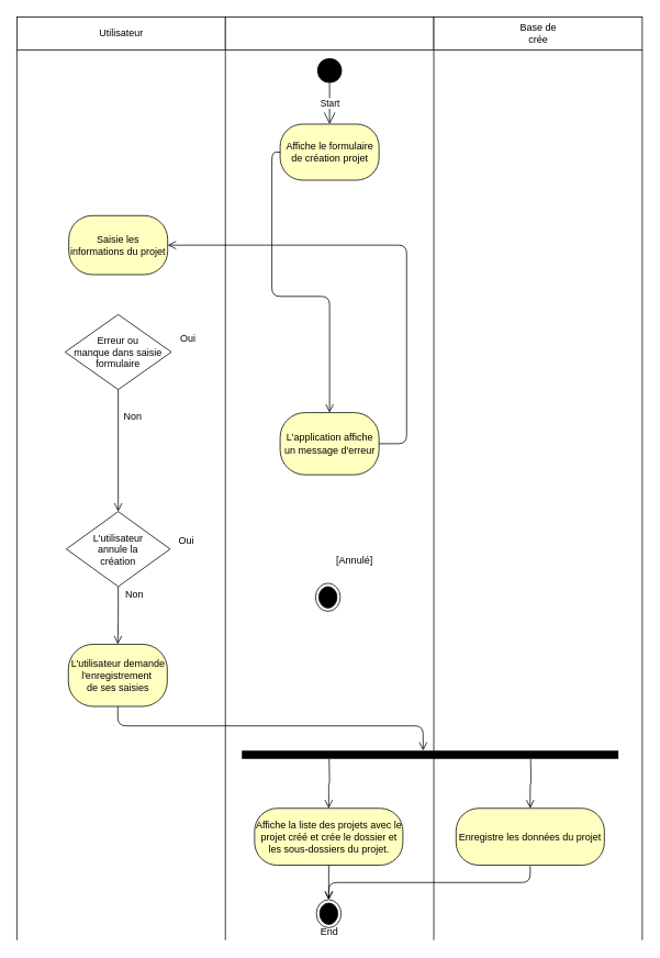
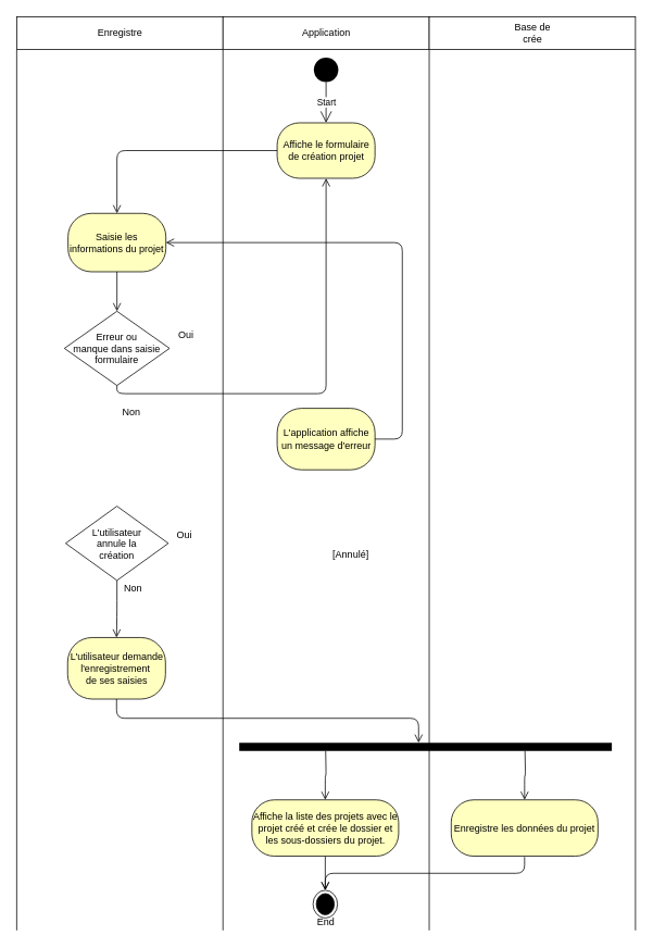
  <mxCell id="0" />
  <mxCell id="1" parent="0" />
  <mxCell id="2" value="" style="group" vertex="1" connectable="0" parent="1"><mxGeometry x="20" y="20" width="730" height="1120" as="geometry" /></mxCell>
  <mxCell id="3" value="" style="group" vertex="1" connectable="0" parent="2"><mxGeometry width="253" height="1120" as="geometry" /></mxCell>
  <mxCell id="4" value="" style="rounded=0;whiteSpace=wrap;html=1;" vertex="1" parent="3"><mxGeometry width="253" height="40" as="geometry" /></mxCell>
  <mxCell id="5" value="" style="endArrow=none;html=1;entryX=1;entryY=1;entryDx=0;entryDy=0;" edge="1" parent="3"><mxGeometry width="50" height="50" relative="1" as="geometry"><mxPoint y="1120" as="sourcePoint" /><mxPoint y="40" as="targetPoint" /></mxGeometry></mxCell>
  <mxCell id="6" value="" style="endArrow=none;html=1;entryX=1;entryY=1;entryDx=0;entryDy=0;" edge="1" parent="2" target="4"><mxGeometry width="50" height="50" relative="1" as="geometry"><mxPoint x="253" y="1120" as="sourcePoint" /><mxPoint x="263" y="80" as="targetPoint" /></mxGeometry></mxCell>
- <mxCell id="7" value="Utilisateur" style="text;html=1;strokeColor=none;fillColor=none;align=center;verticalAlign=middle;whiteSpace=wrap;rounded=0;" vertex="1" parent="2"><mxGeometry x="91.5" y="10" width="70" height="20" as="geometry" /></mxCell>
+ <mxCell id="7" value="Enregistre" style="text;html=1;strokeColor=none;fillColor=none;align=center;verticalAlign=middle;whiteSpace=wrap;rounded=0;" vertex="1" parent="2"><mxGeometry x="91.5" y="10" width="70" height="20" as="geometry" /></mxCell>
  <mxCell id="8" value="" style="group" parent="2" vertex="1" connectable="0"><mxGeometry x="61.5" y="740" width="121" height="140" as="geometry" /></mxCell>
  <mxCell id="9" value="" style="group" parent="8" vertex="1" connectable="0"><mxGeometry x="1" width="120" height="140" as="geometry" /></mxCell>
  <mxCell id="10" value="L'utilisateur demande l'enregistrement&amp;nbsp;&lt;br&gt;de ses saisies" style="rounded=1;whiteSpace=wrap;html=1;arcSize=40;fontColor=#000000;fillColor=#ffffc0;strokeColor=#000000;" parent="9" vertex="1"><mxGeometry y="21" width="120" height="75.39" as="geometry" /></mxCell>
  <mxCell id="11" value="Erreur ou&#10; manque dans saisie &#10;formulaire" style="rhombus;" parent="2" vertex="1"><mxGeometry x="58.5" y="361" width="129" height="91" as="geometry" /></mxCell>
  <mxCell id="12" value="Saisie les informations du projet" style="rounded=1;whiteSpace=wrap;html=1;arcSize=40;fontColor=#000000;fillColor=#ffffc0;strokeColor=#000000;" parent="2" vertex="1"><mxGeometry x="63" y="240.999" width="120" height="71.58" as="geometry" /></mxCell>
- <mxCell id="14" value="" style="edgeStyle=orthogonalEdgeStyle;html=1;verticalAlign=bottom;endArrow=open;endSize=8;strokeColor=#000000;exitX=0.5;exitY=1;exitDx=0;exitDy=0;" edge="1" parent="2" source="11" target="15"><mxGeometry relative="1" as="geometry"><mxPoint x="127" y="510" as="targetPoint" /><mxPoint x="136" y="351.579" as="sourcePoint" /></mxGeometry></mxCell>
+ <mxCell id="13" value="" style="edgeStyle=orthogonalEdgeStyle;html=1;verticalAlign=bottom;endArrow=open;endSize=8;strokeColor=#000000;exitX=0.5;exitY=1;exitDx=0;exitDy=0;" edge="1" parent="2" source="12" target="11"><mxGeometry relative="1" as="geometry"><mxPoint x="123.5" y="503" as="targetPoint" /><mxPoint x="142.5" y="179.42" as="sourcePoint" /></mxGeometry></mxCell>
+ <mxCell id="14" value="" style="edgeStyle=orthogonalEdgeStyle;html=1;verticalAlign=bottom;endArrow=open;endSize=8;strokeColor=#000000;exitX=0.5;exitY=1;exitDx=0;exitDy=0;" edge="1" parent="2" source="11" target="38"><mxGeometry relative="1" as="geometry"><mxPoint x="127" y="510" as="targetPoint" /><mxPoint x="136" y="351.579" as="sourcePoint" /></mxGeometry></mxCell>
  <mxCell id="15" value="L'utilisateur&#10;annule la &#10;création" style="rhombus;" vertex="1" parent="2"><mxGeometry x="60" y="600" width="126" height="91" as="geometry" /></mxCell>
  <mxCell id="16" value="" style="edgeStyle=orthogonalEdgeStyle;html=1;verticalAlign=bottom;endArrow=open;endSize=8;strokeColor=#000000;exitX=0.5;exitY=1;exitDx=0;exitDy=0;entryX=0.5;entryY=0;entryDx=0;entryDy=0;" edge="1" parent="2" source="15" target="10"><mxGeometry relative="1" as="geometry"><mxPoint x="121.5" y="741" as="targetPoint" /><mxPoint x="130.5" y="582.579" as="sourcePoint" /></mxGeometry></mxCell>
  <mxCell id="17" value="Oui" style="text;html=1;strokeColor=none;fillColor=none;align=center;verticalAlign=middle;whiteSpace=wrap;rounded=0;" vertex="1" parent="2"><mxGeometry x="187.5" y="380" width="40" height="20" as="geometry" /></mxCell>
  <mxCell id="18" value="Non" style="text;html=1;strokeColor=none;fillColor=none;align=center;verticalAlign=middle;whiteSpace=wrap;rounded=0;" vertex="1" parent="2"><mxGeometry x="121" y="470" width="40" height="30" as="geometry" /></mxCell>
  <mxCell id="19" value="Non" style="text;html=1;strokeColor=none;fillColor=none;align=center;verticalAlign=middle;whiteSpace=wrap;rounded=0;" vertex="1" parent="2"><mxGeometry x="123" y="691" width="40" height="20" as="geometry" /></mxCell>
  <mxCell id="20" value="Oui" style="text;html=1;strokeColor=none;fillColor=none;align=center;verticalAlign=middle;whiteSpace=wrap;rounded=0;" vertex="1" parent="2"><mxGeometry x="186" y="625" width="40" height="20" as="geometry" /></mxCell>
  <mxCell id="21" value="" style="ellipse;html=1;shape=endState;fillColor=#000000;strokeColor=#000000;" parent="2" vertex="1"><mxGeometry x="363.5" y="1070.867" width="30" height="34" as="geometry" /></mxCell>
  <mxCell id="22" value="" style="edgeStyle=orthogonalEdgeStyle;html=1;verticalAlign=bottom;endArrow=open;endSize=8;strokeColor=#000000;" parent="2" source="27" target="21" edge="1"><mxGeometry relative="1" as="geometry"><mxPoint x="379.5" y="1091" as="targetPoint" /></mxGeometry></mxCell>
  <mxCell id="23" value="" style="edgeStyle=orthogonalEdgeStyle;html=1;verticalAlign=bottom;endArrow=open;endSize=8;strokeColor=#000000;" parent="2" source="10" edge="1"><mxGeometry relative="1" as="geometry"><mxPoint x="493" y="890" as="targetPoint" /><Array as="points"><mxPoint x="123" y="860" /><mxPoint x="493" y="860" /></Array></mxGeometry></mxCell>
  <mxCell id="24" value="" style="line;strokeWidth=10;fillColor=none;align=left;verticalAlign=middle;spacingTop=-1;spacingLeft=3;spacingRight=3;rotatable=0;labelPosition=right;points=[];portConstraint=eastwest;" vertex="1" parent="2"><mxGeometry x="273" y="891" width="457" height="8" as="geometry" /></mxCell>
  <mxCell id="25" value="" style="group" vertex="1" connectable="0" parent="2"><mxGeometry x="288.5" y="900" width="180" height="129" as="geometry" /></mxCell>
  <mxCell id="26" value="" style="edgeStyle=orthogonalEdgeStyle;html=1;verticalAlign=bottom;endArrow=open;endSize=8;strokeColor=#000000;entryX=0.5;entryY=0;entryDx=0;entryDy=0;" edge="1" parent="25" target="27"><mxGeometry relative="1" as="geometry"><mxPoint x="90.5" y="40" as="targetPoint" /><mxPoint x="90.5" as="sourcePoint" /></mxGeometry></mxCell>
  <mxCell id="27" value="Affiche la liste des projets avec le projet créé et crée le dossier et les sous-dossiers du projet." style="rounded=1;whiteSpace=wrap;html=1;arcSize=40;fontColor=#000000;fillColor=#ffffc0;strokeColor=#000000;" parent="25" vertex="1"><mxGeometry y="60" width="180" height="69" as="geometry" /></mxCell>
  <mxCell id="28" value="" style="group" vertex="1" connectable="0" parent="2"><mxGeometry x="533" y="900" width="180" height="129" as="geometry" /></mxCell>
  <mxCell id="29" value="" style="edgeStyle=orthogonalEdgeStyle;html=1;verticalAlign=bottom;endArrow=open;endSize=8;strokeColor=#000000;entryX=0.5;entryY=0;entryDx=0;entryDy=0;" edge="1" parent="28" target="30"><mxGeometry relative="1" as="geometry"><mxPoint x="90.5" y="40" as="targetPoint" /><mxPoint x="90.5" as="sourcePoint" /></mxGeometry></mxCell>
  <mxCell id="30" value="Enregistre les données du projet" style="rounded=1;whiteSpace=wrap;html=1;arcSize=40;fontColor=#000000;fillColor=#ffffc0;strokeColor=#000000;" vertex="1" parent="28"><mxGeometry y="60" width="180" height="69" as="geometry" /></mxCell>
  <mxCell id="31" value="End" style="text;html=1;align=center;verticalAlign=middle;resizable=0;points=[];autosize=1;" parent="2" vertex="1"><mxGeometry x="358.5" y="1099.997" width="40" height="20" as="geometry" /></mxCell>
  <mxCell id="32" value="" style="group" vertex="1" connectable="0" parent="1"><mxGeometry x="273" y="20" width="253" height="740" as="geometry" /></mxCell>
  <mxCell id="33" value="" style="rounded=0;whiteSpace=wrap;html=1;" vertex="1" parent="32"><mxGeometry width="253" height="40" as="geometry" /></mxCell>
  <mxCell id="34" value="" style="endArrow=none;html=1;entryX=1;entryY=1;entryDx=0;entryDy=0;" edge="1" parent="32" target="33"><mxGeometry width="50" height="50" relative="1" as="geometry"><mxPoint x="253" y="1120" as="sourcePoint" /><mxPoint x="263" y="80" as="targetPoint" /></mxGeometry></mxCell>
+ <mxCell id="35" value="Application" style="text;html=1;strokeColor=none;fillColor=none;align=center;verticalAlign=middle;whiteSpace=wrap;rounded=0;" vertex="1" parent="32"><mxGeometry x="91.5" y="10" width="70" height="20" as="geometry" /></mxCell>
  <mxCell id="36" value="" style="ellipse;fillColor=#000000;strokeColor=none;" parent="32" vertex="1"><mxGeometry x="111.5" y="50" width="30" height="30" as="geometry" /></mxCell>
  <mxCell id="37" value="Start" style="endArrow=open;endFill=1;endSize=12;html=1;exitX=0.5;exitY=1;exitDx=0;exitDy=0;" parent="32" edge="1"><mxGeometry width="160" relative="1" as="geometry"><mxPoint x="126.5" y="80" as="sourcePoint" /><mxPoint x="126.5" y="130" as="targetPoint" /></mxGeometry></mxCell>
  <mxCell id="38" value="Affiche le formulaire de création projet" style="rounded=1;whiteSpace=wrap;html=1;arcSize=40;fontColor=#000000;fillColor=#ffffc0;strokeColor=#000000;" vertex="1" parent="32"><mxGeometry x="66.5" y="130" width="120" height="68" as="geometry" /></mxCell>
  <mxCell id="39" value="L'application affiche un message d'erreur" style="rounded=1;whiteSpace=wrap;html=1;arcSize=40;fontColor=#000000;fillColor=#ffffc0;strokeColor=#000000;" vertex="1" parent="32"><mxGeometry x="66.5" y="480" width="120" height="75.39" as="geometry" /></mxCell>
  <mxCell id="40" value="[Annulé]" style="text;html=1;strokeColor=none;fillColor=none;align=center;verticalAlign=middle;whiteSpace=wrap;rounded=0;" vertex="1" parent="32"><mxGeometry x="126.5" y="650" width="60" height="20" as="geometry" /></mxCell>
- <mxCell id="41" value="000" style="ellipse;html=1;shape=endState;fillColor=#000000;strokeColor=#000000;" vertex="1" parent="32"><mxGeometry x="109.5" y="686.997" width="30" height="34" as="geometry" /></mxCell>
- <mxCell id="42" value="" style="edgeStyle=orthogonalEdgeStyle;html=1;verticalAlign=bottom;endArrow=open;endSize=8;strokeColor=#000000;exitX=0;exitY=0.5;exitDx=0;exitDy=0;" edge="1" parent="1" source="38" target="39"><mxGeometry relative="1" as="geometry"><mxPoint x="203" y="184" as="targetPoint" /><mxPoint x="313" y="189.999" as="sourcePoint" /></mxGeometry></mxCell>
+ <mxCell id="42" value="" style="edgeStyle=orthogonalEdgeStyle;html=1;verticalAlign=bottom;endArrow=open;endSize=8;strokeColor=#000000;exitX=0;exitY=0.5;exitDx=0;exitDy=0;" edge="1" parent="1" source="38" target="12"><mxGeometry relative="1" as="geometry"><mxPoint x="203" y="184" as="targetPoint" /><mxPoint x="313" y="189.999" as="sourcePoint" /></mxGeometry></mxCell>
  <mxCell id="43" value="" style="edgeStyle=orthogonalEdgeStyle;html=1;verticalAlign=bottom;endArrow=open;endSize=8;strokeColor=#000000;exitX=1;exitY=0.5;exitDx=0;exitDy=0;entryX=1;entryY=0.5;entryDx=0;entryDy=0;" edge="1" parent="1" source="39" target="12"><mxGeometry relative="1" as="geometry"><mxPoint x="553" y="326" as="targetPoint" /><mxPoint x="522" y="620" as="sourcePoint" /><Array as="points"><mxPoint x="493" y="538" /><mxPoint x="493" y="297" /></Array></mxGeometry></mxCell>
  <mxCell id="44" value="" style="group" vertex="1" connectable="0" parent="1"><mxGeometry x="526" y="20" width="253" height="740" as="geometry" /></mxCell>
  <mxCell id="45" value="" style="rounded=0;whiteSpace=wrap;html=1;" vertex="1" parent="44"><mxGeometry width="253" height="40" as="geometry" /></mxCell>
  <mxCell id="46" value="" style="endArrow=none;html=1;entryX=1;entryY=1;entryDx=0;entryDy=0;" edge="1" parent="44" target="45"><mxGeometry width="50" height="50" relative="1" as="geometry"><mxPoint x="253" y="1120" as="sourcePoint" /><mxPoint x="263" y="80" as="targetPoint" /></mxGeometry></mxCell>
  <mxCell id="47" value="Base de crée" style="text;html=1;strokeColor=none;fillColor=none;align=center;verticalAlign=middle;whiteSpace=wrap;rounded=0;" vertex="1" parent="44"><mxGeometry x="91.5" y="10" width="70" height="20" as="geometry" /></mxCell>
  <mxCell id="48" value="" style="edgeStyle=orthogonalEdgeStyle;html=1;verticalAlign=bottom;endArrow=open;endSize=8;strokeColor=#000000;entryX=0.5;entryY=0;entryDx=0;entryDy=0;" edge="1" parent="1" target="21"><mxGeometry relative="1" as="geometry"><mxPoint x="403" y="1090" as="targetPoint" /><mxPoint x="643" y="1050" as="sourcePoint" /><Array as="points"><mxPoint x="643" y="1070" /><mxPoint x="399" y="1070" /></Array></mxGeometry></mxCell>
